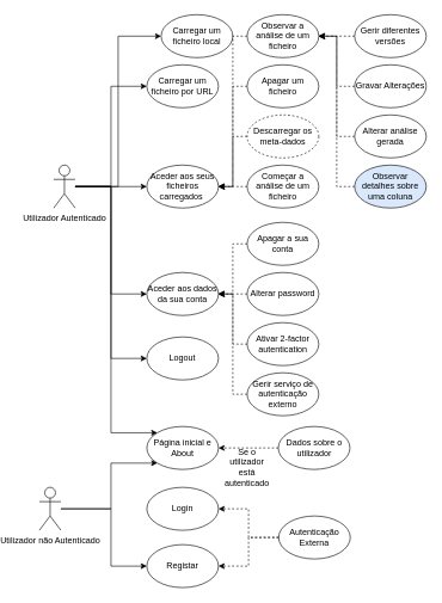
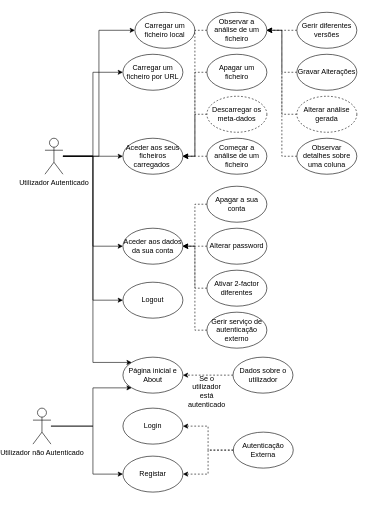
  <mxCell id="0" />
  <mxCell id="1" parent="0" />
  <mxCell id="2" style="edgeStyle=orthogonalEdgeStyle;rounded=0;orthogonalLoop=1;jettySize=auto;html=1;entryX=0;entryY=0.5;entryDx=0;entryDy=0;" parent="1" source="7" target="27" edge="1"><mxGeometry relative="1" as="geometry" /></mxCell>
  <mxCell id="3" style="edgeStyle=orthogonalEdgeStyle;rounded=0;orthogonalLoop=1;jettySize=auto;html=1;entryX=0;entryY=0.5;entryDx=0;entryDy=0;" parent="1" source="7" target="26" edge="1"><mxGeometry relative="1" as="geometry" /></mxCell>
  <mxCell id="4" style="edgeStyle=orthogonalEdgeStyle;rounded=0;orthogonalLoop=1;jettySize=auto;html=1;entryX=0;entryY=0.5;entryDx=0;entryDy=0;" parent="1" source="7" target="12" edge="1"><mxGeometry relative="1" as="geometry" /></mxCell>
  <mxCell id="5" style="edgeStyle=orthogonalEdgeStyle;rounded=0;orthogonalLoop=1;jettySize=auto;html=1;entryX=0;entryY=0.5;entryDx=0;entryDy=0;" parent="1" source="7" target="30" edge="1"><mxGeometry relative="1" as="geometry" /></mxCell>
  <mxCell id="6" style="edgeStyle=orthogonalEdgeStyle;rounded=0;orthogonalLoop=1;jettySize=auto;html=1;entryX=0;entryY=0;entryDx=0;entryDy=0;" parent="1" source="7" target="37" edge="1"><mxGeometry relative="1" as="geometry"><Array as="points"><mxPoint x="120" y="260" /><mxPoint x="120" y="604" /></Array></mxGeometry></mxCell>
  <mxCell id="7" value="Utilizador Autenticado" style="shape=umlActor;verticalLabelPosition=bottom;labelBackgroundColor=#ffffff;verticalAlign=top;html=1;outlineConnect=0;" parent="1" vertex="1"><mxGeometry x="40" y="230" width="30" height="60" as="geometry" /></mxCell>
  <mxCell id="8" value="Utilizador não Autenticado" style="shape=umlActor;verticalLabelPosition=bottom;labelBackgroundColor=#ffffff;verticalAlign=top;html=1;outlineConnect=0;" parent="1" vertex="1"><mxGeometry x="20" y="680" width="30" height="60" as="geometry" /></mxCell>
  <mxCell id="9" value="Login" style="ellipse;whiteSpace=wrap;html=1;" parent="1" vertex="1"><mxGeometry x="170" y="680" width="100" height="60" as="geometry" /></mxCell>
  <mxCell id="10" style="edgeStyle=orthogonalEdgeStyle;rounded=0;orthogonalLoop=1;jettySize=auto;html=1;entryX=1;entryY=0.5;entryDx=0;entryDy=0;dashed=1;" parent="1" source="11" target="27" edge="1"><mxGeometry relative="1" as="geometry" /></mxCell>
  <mxCell id="11" value="Começar a análise de um ficheiro" style="ellipse;whiteSpace=wrap;html=1;" parent="1" vertex="1"><mxGeometry x="310" y="230" width="100" height="60" as="geometry" /></mxCell>
  <mxCell id="12" value="Carregar um ficheiro local" style="ellipse;whiteSpace=wrap;html=1;" parent="1" vertex="1"><mxGeometry x="190" y="20" width="100" height="60" as="geometry" /></mxCell>
  <mxCell id="13" value="Registar" style="ellipse;whiteSpace=wrap;html=1;" parent="1" vertex="1"><mxGeometry x="170" y="760" width="100" height="60" as="geometry" /></mxCell>
  <mxCell id="14" style="edgeStyle=orthogonalEdgeStyle;rounded=0;orthogonalLoop=1;jettySize=auto;html=1;entryX=1;entryY=0.5;entryDx=0;entryDy=0;dashed=1;" parent="1" source="15" target="27" edge="1"><mxGeometry relative="1" as="geometry" /></mxCell>
  <mxCell id="15" value="Apagar um ficheiro" style="ellipse;whiteSpace=wrap;html=1;" parent="1" vertex="1"><mxGeometry x="310" y="90" width="100" height="60" as="geometry" /></mxCell>
  <mxCell id="16" style="edgeStyle=orthogonalEdgeStyle;rounded=0;orthogonalLoop=1;jettySize=auto;html=1;entryX=1;entryY=0.5;entryDx=0;entryDy=0;dashed=1;" parent="1" source="17" target="27" edge="1"><mxGeometry relative="1" as="geometry" /></mxCell>
  <mxCell id="17" value="Descarregar os meta-dados" style="ellipse;whiteSpace=wrap;html=1;dashed=1;" parent="1" vertex="1"><mxGeometry x="310" y="160" width="100" height="60" as="geometry" /></mxCell>
  <mxCell id="18" style="edgeStyle=orthogonalEdgeStyle;rounded=0;orthogonalLoop=1;jettySize=auto;html=1;entryX=1;entryY=0.5;entryDx=0;entryDy=0;dashed=1;" parent="1" source="19" target="27" edge="1"><mxGeometry relative="1" as="geometry" /></mxCell>
  <mxCell id="19" value="Observar a análise de um ficheiro" style="ellipse;whiteSpace=wrap;html=1;" parent="1" vertex="1"><mxGeometry x="310" y="20" width="100" height="60" as="geometry" /></mxCell>
  <mxCell id="20" style="edgeStyle=orthogonalEdgeStyle;rounded=0;orthogonalLoop=1;jettySize=auto;html=1;entryX=1;entryY=0.5;entryDx=0;entryDy=0;dashed=1;" parent="1" source="21" target="19" edge="1"><mxGeometry relative="1" as="geometry" /></mxCell>
  <mxCell id="21" value="Gravar Alterações" style="ellipse;whiteSpace=wrap;html=1;" parent="1" vertex="1"><mxGeometry x="460" y="90" width="100" height="60" as="geometry" /></mxCell>
  <mxCell id="22" style="edgeStyle=orthogonalEdgeStyle;rounded=0;orthogonalLoop=1;jettySize=auto;html=1;entryX=1;entryY=0.5;entryDx=0;entryDy=0;dashed=1;" parent="1" source="23" target="19" edge="1"><mxGeometry relative="1" as="geometry" /></mxCell>
- <mxCell id="23" value="Alterar análise gerada" style="ellipse;whiteSpace=wrap;html=1;" parent="1" vertex="1"><mxGeometry x="460" y="160" width="100" height="60" as="geometry" /></mxCell>
+ <mxCell id="23" value="Alterar análise gerada" style="ellipse;whiteSpace=wrap;html=1;dashed=1;" parent="1" vertex="1"><mxGeometry x="460" y="160" width="100" height="60" as="geometry" /></mxCell>
  <mxCell id="24" style="edgeStyle=orthogonalEdgeStyle;rounded=0;orthogonalLoop=1;jettySize=auto;html=1;entryX=1;entryY=0.5;entryDx=0;entryDy=0;dashed=1;" parent="1" source="25" target="19" edge="1"><mxGeometry relative="1" as="geometry" /></mxCell>
  <mxCell id="25" value="Gerir diferentes versões" style="ellipse;whiteSpace=wrap;html=1;" parent="1" vertex="1"><mxGeometry x="460" y="20" width="100" height="60" as="geometry" /></mxCell>
  <mxCell id="26" value="Carregar um ficheiro por URL" style="ellipse;whiteSpace=wrap;html=1;" parent="1" vertex="1"><mxGeometry x="170" y="90" width="100" height="60" as="geometry" /></mxCell>
  <mxCell id="27" value="Aceder aos seus ficheiros carregados&amp;nbsp;" style="ellipse;whiteSpace=wrap;html=1;" parent="1" vertex="1"><mxGeometry x="170" y="230" width="100" height="60" as="geometry" /></mxCell>
  <mxCell id="28" style="edgeStyle=orthogonalEdgeStyle;rounded=0;orthogonalLoop=1;jettySize=auto;html=1;dashed=1;" parent="1" source="29" edge="1"><mxGeometry relative="1" as="geometry"><mxPoint x="270" y="410" as="targetPoint" /></mxGeometry></mxCell>
  <mxCell id="29" value="Alterar password" style="ellipse;whiteSpace=wrap;html=1;" parent="1" vertex="1"><mxGeometry x="310" y="380" width="100" height="60" as="geometry" /></mxCell>
  <mxCell id="30" value="Aceder aos dados da sua conta" style="ellipse;whiteSpace=wrap;html=1;" parent="1" vertex="1"><mxGeometry x="170" y="380" width="100" height="60" as="geometry" /></mxCell>
  <mxCell id="31" style="edgeStyle=orthogonalEdgeStyle;rounded=0;orthogonalLoop=1;jettySize=auto;html=1;entryX=1;entryY=0.5;entryDx=0;entryDy=0;dashed=1;" parent="1" source="32" target="30" edge="1"><mxGeometry relative="1" as="geometry" /></mxCell>
  <mxCell id="32" value="Apagar a sua conta" style="ellipse;whiteSpace=wrap;html=1;" parent="1" vertex="1"><mxGeometry x="310" y="310" width="100" height="60" as="geometry" /></mxCell>
  <mxCell id="33" style="edgeStyle=orthogonalEdgeStyle;rounded=0;orthogonalLoop=1;jettySize=auto;html=1;entryX=1;entryY=0.5;entryDx=0;entryDy=0;dashed=1;" parent="1" source="34" target="30" edge="1"><mxGeometry relative="1" as="geometry" /></mxCell>
- <mxCell id="34" value="Ativar 2-factor autentication" style="ellipse;whiteSpace=wrap;html=1;" parent="1" vertex="1"><mxGeometry x="310" y="450" width="100" height="60" as="geometry" /></mxCell>
+ <mxCell id="34" value="Ativar 2-factor diferentes" style="ellipse;whiteSpace=wrap;html=1;" parent="1" vertex="1"><mxGeometry x="310" y="450" width="100" height="60" as="geometry" /></mxCell>
  <mxCell id="35" style="edgeStyle=orthogonalEdgeStyle;rounded=0;orthogonalLoop=1;jettySize=auto;html=1;entryX=1;entryY=0.5;entryDx=0;entryDy=0;dashed=1;" parent="1" source="36" target="30" edge="1"><mxGeometry relative="1" as="geometry" /></mxCell>
  <mxCell id="36" value="Gerir serviço de autenticação externo" style="ellipse;whiteSpace=wrap;html=1;" parent="1" vertex="1"><mxGeometry x="310" y="520" width="100" height="60" as="geometry" /></mxCell>
  <mxCell id="37" value="Página inicial e About" style="ellipse;whiteSpace=wrap;html=1;" parent="1" vertex="1"><mxGeometry x="170" y="595" width="100" height="60" as="geometry" /></mxCell>
  <mxCell id="38" style="edgeStyle=orthogonalEdgeStyle;rounded=0;orthogonalLoop=1;jettySize=auto;html=1;entryX=1;entryY=0.5;entryDx=0;entryDy=0;dashed=1;" parent="1" source="39" target="37" edge="1"><mxGeometry relative="1" as="geometry" /></mxCell>
  <mxCell id="39" value="Dados sobre o utilizador" style="ellipse;whiteSpace=wrap;html=1;" parent="1" vertex="1"><mxGeometry x="353.5" y="595" width="100" height="60" as="geometry" /></mxCell>
  <mxCell id="40" value="Se o utilizador está autenticado" style="text;html=1;strokeColor=none;fillColor=none;align=center;verticalAlign=middle;whiteSpace=wrap;rounded=0;" parent="1" vertex="1"><mxGeometry x="290" y="642" width="40" height="20" as="geometry" /></mxCell>
  <mxCell id="41" style="edgeStyle=orthogonalEdgeStyle;rounded=0;orthogonalLoop=1;jettySize=auto;html=1;entryX=1;entryY=0.5;entryDx=0;entryDy=0;dashed=1;exitX=0;exitY=0.5;exitDx=0;exitDy=0;" parent="1" source="42" target="19" edge="1"><mxGeometry relative="1" as="geometry"><mxPoint x="520" y="400" as="sourcePoint" /><mxPoint x="470" y="280" as="targetPoint" /></mxGeometry></mxCell>
- <mxCell id="42" value="Observar detalhes sobre uma coluna" style="ellipse;whiteSpace=wrap;html=1;fillColor=#dae8fc;" parent="1" vertex="1"><mxGeometry x="460" y="230" width="100" height="60" as="geometry" /></mxCell>
+ <mxCell id="42" value="Observar detalhes sobre uma coluna" style="ellipse;whiteSpace=wrap;html=1;" parent="1" vertex="1"><mxGeometry x="460" y="230" width="100" height="60" as="geometry" /></mxCell>
  <mxCell id="43" value="Logout" style="ellipse;whiteSpace=wrap;html=1;" parent="1" vertex="1"><mxGeometry x="170" y="470" width="100" height="60" as="geometry" /></mxCell>
  <mxCell id="44" style="edgeStyle=orthogonalEdgeStyle;rounded=0;orthogonalLoop=1;jettySize=auto;html=1;entryX=0;entryY=0.5;entryDx=0;entryDy=0;" parent="1" source="7" target="43" edge="1"><mxGeometry relative="1" as="geometry"><mxPoint x="80" y="270" as="sourcePoint" /><mxPoint x="180" y="420" as="targetPoint" /></mxGeometry></mxCell>
  <mxCell id="45" style="edgeStyle=orthogonalEdgeStyle;rounded=0;orthogonalLoop=1;jettySize=auto;html=1;entryX=0;entryY=1;entryDx=0;entryDy=0;" parent="1" source="8" target="37" edge="1"><mxGeometry relative="1" as="geometry"><mxPoint x="60" y="720" as="sourcePoint" /><mxPoint x="180" y="720" as="targetPoint" /><Array as="points"><mxPoint x="120" y="710" /><mxPoint x="120" y="646" /></Array></mxGeometry></mxCell>
  <mxCell id="46" style="edgeStyle=orthogonalEdgeStyle;rounded=0;orthogonalLoop=1;jettySize=auto;html=1;entryX=0;entryY=0.5;entryDx=0;entryDy=0;" parent="1" target="13" edge="1"><mxGeometry relative="1" as="geometry"><mxPoint x="50" y="710" as="sourcePoint" /><mxPoint x="194.645" y="656.213" as="targetPoint" /><Array as="points"><mxPoint x="120" y="710" /><mxPoint x="120" y="790" /></Array></mxGeometry></mxCell>
  <mxCell id="47" value="Autenticação Externa" style="ellipse;whiteSpace=wrap;html=1;" vertex="1" parent="1"><mxGeometry x="354" y="720" width="100" height="60" as="geometry" /></mxCell>
  <mxCell id="48" style="edgeStyle=orthogonalEdgeStyle;rounded=0;orthogonalLoop=1;jettySize=auto;html=1;entryX=1;entryY=0.5;entryDx=0;entryDy=0;dashed=1;exitX=0;exitY=0.5;exitDx=0;exitDy=0;" edge="1" parent="1" source="47" target="9"><mxGeometry relative="1" as="geometry"><mxPoint x="363.5" y="635" as="sourcePoint" /><mxPoint x="280" y="635" as="targetPoint" /></mxGeometry></mxCell>
  <mxCell id="49" style="edgeStyle=orthogonalEdgeStyle;rounded=0;orthogonalLoop=1;jettySize=auto;html=1;entryX=1;entryY=0.5;entryDx=0;entryDy=0;dashed=1;exitX=0;exitY=0.5;exitDx=0;exitDy=0;" edge="1" parent="1" source="47" target="13"><mxGeometry relative="1" as="geometry"><mxPoint x="364" y="760" as="sourcePoint" /><mxPoint x="280" y="720" as="targetPoint" /></mxGeometry></mxCell>
